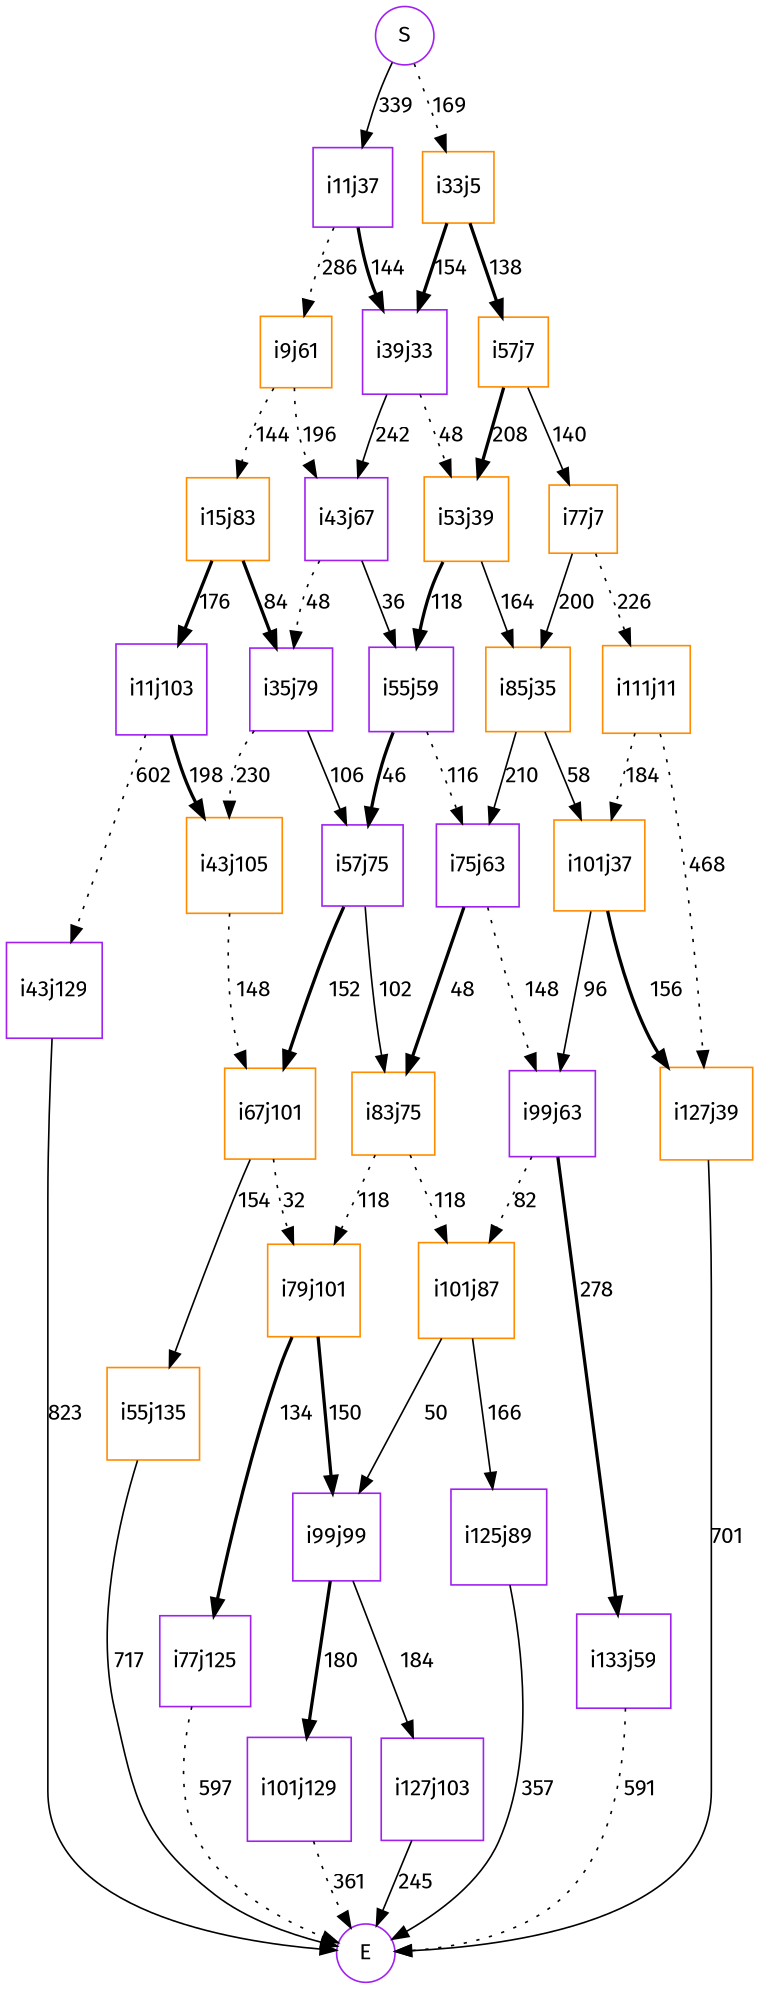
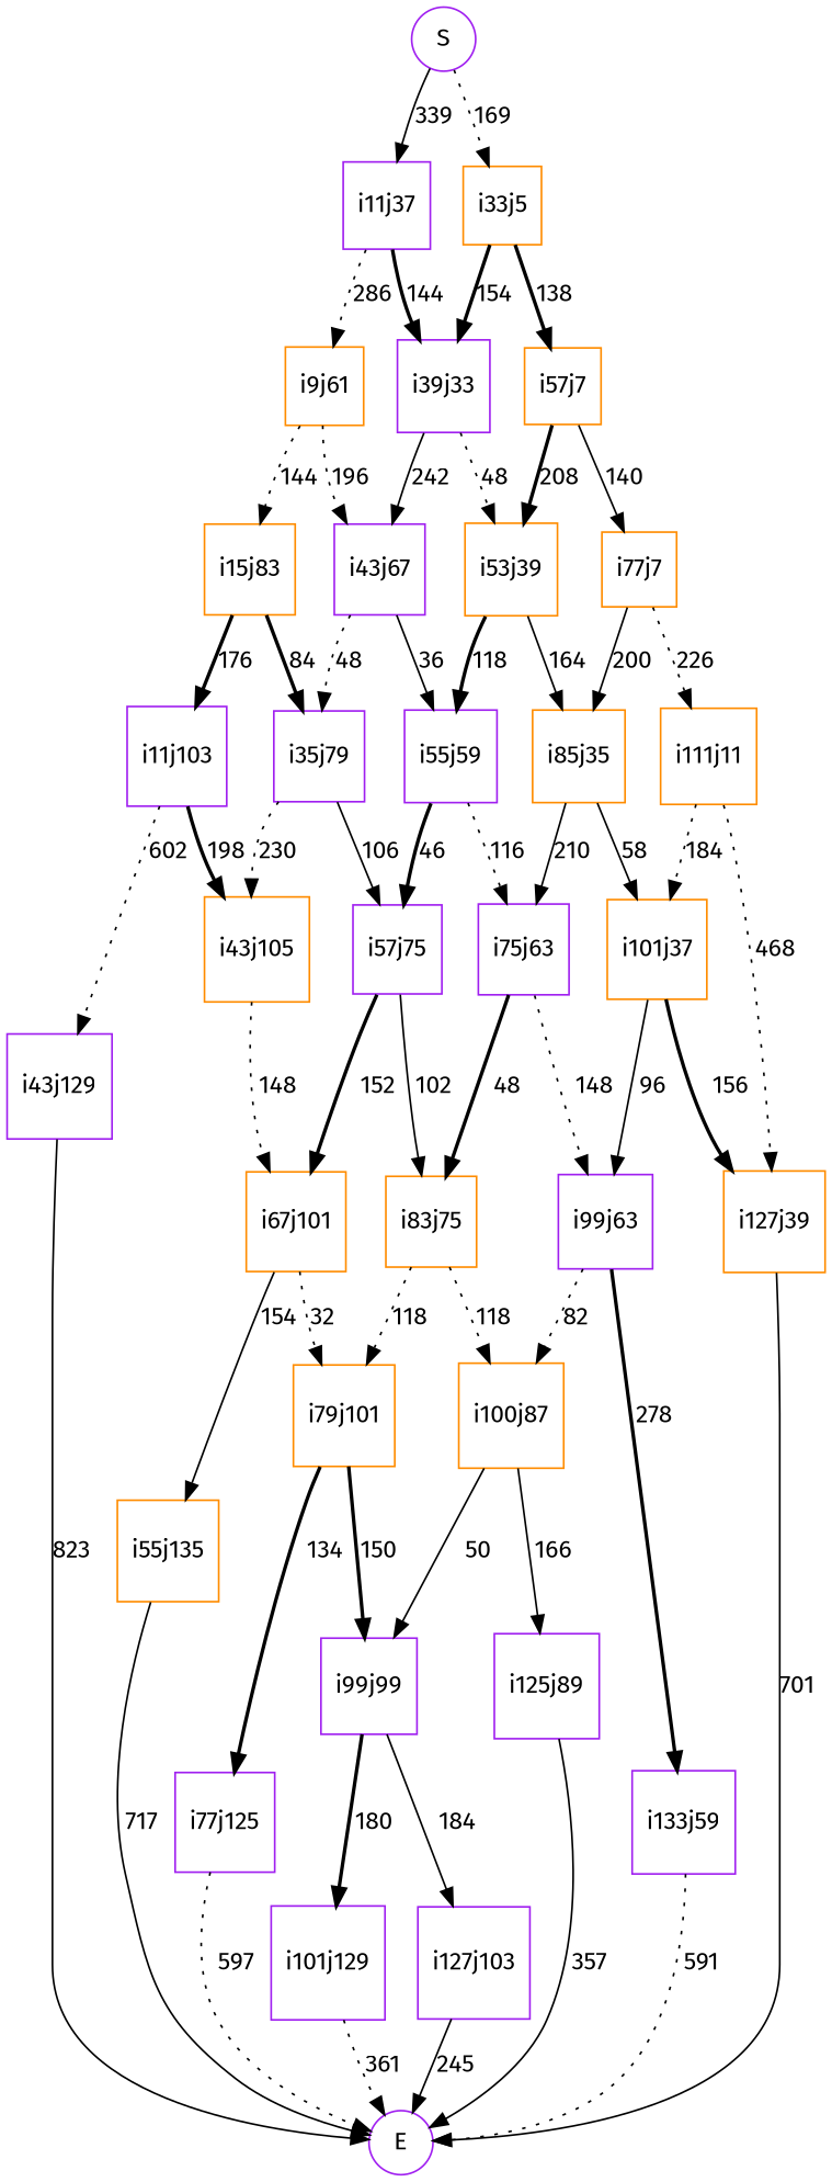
  digraph {
    fontname="Fira Sans"
    node [color=purple fontname="Fira Sans" shape=square]
    edge [fontname="Fira Sans" style=dotted]
    S [ordering=in shape=circle]
    i11j37
    i33j5 [color=darkorange]
    i9j61 [color=darkorange]
    i39j33
    i57j7 [color=darkorange]
    i15j83 [color=darkorange]
    i43j67
    i53j39 [color=darkorange]
    i77j7 [color=darkorange]
    E [ordering=out shape=circle]
    i11j103
    i35j79
    i55j59
    i85j35 [color=darkorange]
    i43j129
    i43j105 [color=darkorange]
    i57j75
    i75j63
    i67j101 [color=darkorange]
    i83j75 [color=darkorange]
    i55j135 [color=darkorange]
    i79j101 [color=darkorange]
    i111j11 [color=darkorange]
    i101j37 [color=darkorange]
    i99j63
-   i101j87 [color=darkorange]
+   i101j87 [color=darkorange label=i100j87]
    i77j125
    i99j99
    i127j39 [color=darkorange]
    i133j59
    i125j89
    i101j129
    i127j103
    S -> i11j37 [label=339 style=solid]
    S -> i33j5 [label=169]
    i11j37 -> i9j61 [label=286]
    i11j37 -> i39j33 [label=144 style=bold]
    i33j5 -> i39j33 [label=154 style=bold]
    i33j5 -> i57j7 [label=138 style=bold]
    i9j61 -> i15j83 [label=144]
    i9j61 -> i43j67 [label=196]
    i39j33 -> i43j67 [label=242 style=solid]
    i39j33 -> i53j39 [label=48]
    i57j7 -> i53j39 [label=208 style=bold]
    i57j7 -> i77j7 [label=140 style=solid]
    i15j83 -> i11j103 [label=176 style=bold]
    i15j83 -> i35j79 [label=84 style=bold]
    i43j67 -> i35j79 [label=48]
    i43j67 -> i55j59 [label=36 style=solid]
    i53j39 -> i55j59 [label=118 style=bold]
    i53j39 -> i85j35 [label=164 style=solid]
    i77j7 -> i85j35 [label=200 style=solid]
    i77j7 -> i111j11 [label=226]
    i11j103 -> i43j129 [label=602]
    i11j103 -> i43j105 [label=198 style=bold]
    i35j79 -> i43j105 [label=230]
    i35j79 -> i57j75 [label=106 style=solid]
    i55j59 -> i57j75 [label=46 style=bold]
    i55j59 -> i75j63 [label=116]
    i85j35 -> i75j63 [label=210 style=solid]
    i85j35 -> i101j37 [label=58 style=solid]
    i43j129 -> E [label=823 style=solid]
    i43j105 -> i67j101 [label=148]
    i57j75 -> i67j101 [label=152 style=bold]
    i57j75 -> i83j75 [label=102 style=solid]
    i75j63 -> i83j75 [label=48 style=bold]
    i75j63 -> i99j63 [label=148]
    i67j101 -> i55j135 [label=154 style=solid]
    i67j101 -> i79j101 [label=32]
    i83j75 -> i79j101 [label=118]
    i83j75 -> i101j87 [label=118]
    i55j135 -> E [label=717 style=solid]
    i79j101 -> i77j125 [label=134 style=bold]
    i79j101 -> i99j99 [label=150 style=bold]
    i111j11 -> i101j37 [label=184]
    i111j11 -> i127j39 [label=468]
    i101j37 -> i99j63 [label=96 style=solid]
    i101j37 -> i127j39 [label=156 style=bold]
    i99j63 -> i101j87 [label=82]
    i99j63 -> i133j59 [label=278 style=bold]
    i101j87 -> i99j99 [label=50 style=solid]
    i101j87 -> i125j89 [label=166 style=solid]
    i77j125 -> E [label=597]
    i99j99 -> i101j129 [label=180 style=bold]
    i99j99 -> i127j103 [label=184 style=solid]
    i127j39 -> E [label=701 style=solid]
    i133j59 -> E [label=591]
    i125j89 -> E [label=357 style=solid]
    i101j129 -> E [label=361]
    i127j103 -> E [label=245 style=solid]
  }
